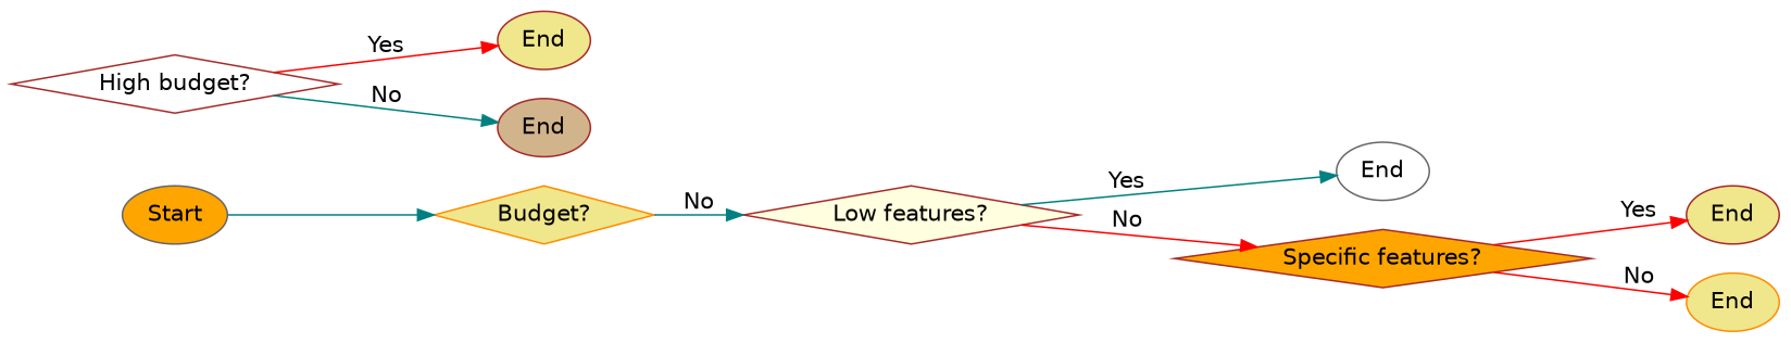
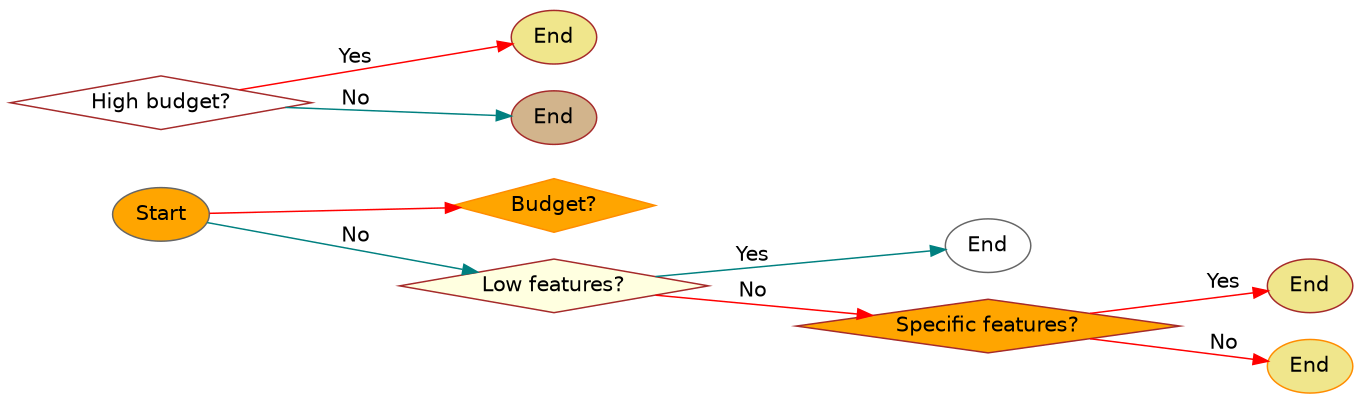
  digraph {
    fontname="DejaVu Sans"
    rankdir=LR
    node [color=brown fillcolor=orange fontname="DejaVu Sans" shape=ellipse style=filled]
    edge [color=red fontname="DejaVu Sans"]
    n1 [color=gray40 label=Start]
-   n2 [color=darkorange fillcolor=khaki label="Budget?" shape=diamond]
+   n2 [color=darkorange label="Budget?" shape=diamond]
    n3 [fillcolor=lightyellow label="Low features?" shape=diamond]
    n4 [fillcolor=white label="High budget?" shape=diamond]
    n5 [fillcolor=khaki label=End]
    n6 [fillcolor=tan label=End]
    n7 [color=gray40 fillcolor=white label=End]
    n8 [label="Specific features?" shape=diamond]
    n9 [fillcolor=khaki label=End]
    n10 [color=darkorange fillcolor=khaki label=End]
-   n1 -> n2 [color=teal]
-   n2 -> n3 [color=teal label=No]
+   n1 -> n2
+   n1 -> n3 [color=teal label=No]
    n3 -> n7 [color=teal label=Yes]
    n3 -> n8 [label=No]
    n4 -> n5 [label=Yes]
    n4 -> n6 [color=teal label=No]
    n8 -> n9 [label=Yes]
    n8 -> n10 [label=No]
  }
